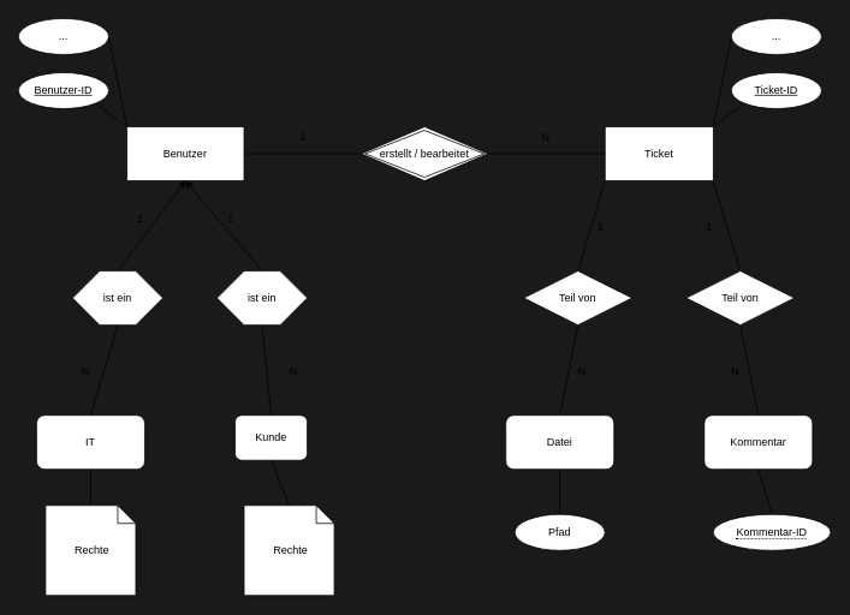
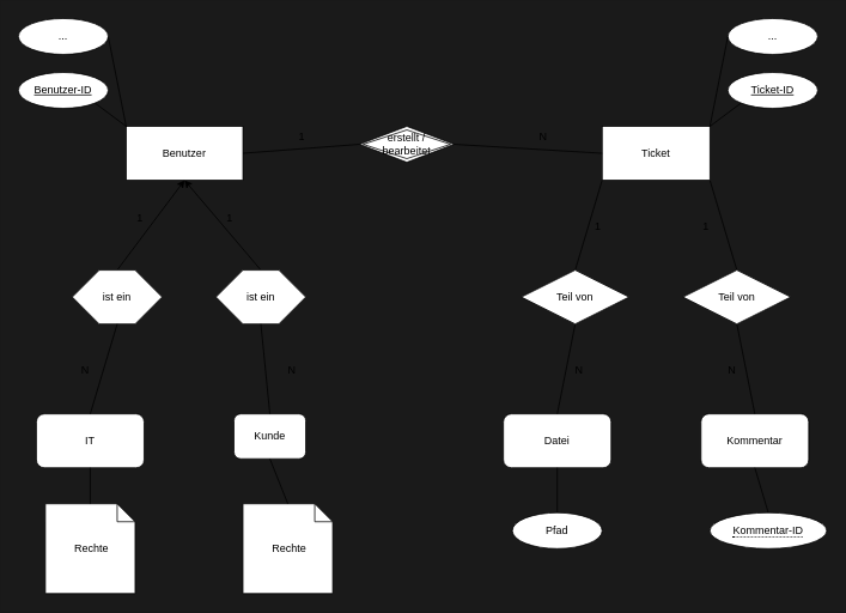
  <mxCell id="0" />
  <mxCell id="1" parent="0" />
  <mxCell id="2" value="Benutzer" style="rounded=0;whiteSpace=wrap;html=1;" parent="1" vertex="1"><mxGeometry x="140" y="140" width="130" height="60" as="geometry" /></mxCell>
  <mxCell id="3" value="Ticket" style="rounded=0;whiteSpace=wrap;html=1;" parent="1" vertex="1"><mxGeometry x="670" y="140" width="120" height="60" as="geometry" /></mxCell>
  <mxCell id="4" value="Kunde" style="rounded=1;whiteSpace=wrap;html=1;" parent="1" vertex="1"><mxGeometry x="260" y="460" width="80" height="50" as="geometry" /></mxCell>
  <mxCell id="5" value="IT" style="rounded=1;whiteSpace=wrap;html=1;" parent="1" vertex="1"><mxGeometry x="40" y="460" width="120" height="60" as="geometry" /></mxCell>
  <mxCell id="6" value="Datei" style="rounded=1;whiteSpace=wrap;html=1;" parent="1" vertex="1"><mxGeometry x="560" y="460" width="120" height="60" as="geometry" /></mxCell>
  <mxCell id="7" value="Kommentar" style="rounded=1;whiteSpace=wrap;html=1;" parent="1" vertex="1"><mxGeometry x="780" y="460" width="120" height="60" as="geometry" /></mxCell>
  <mxCell id="8" value="" style="endArrow=none;html=1;rounded=0;entryX=0;entryY=1;entryDx=0;entryDy=0;exitX=0.5;exitY=0;exitDx=0;exitDy=0;" parent="1" source="12" target="3" edge="1"><mxGeometry width="50" height="50" relative="1" as="geometry"><mxPoint x="620" y="290" as="sourcePoint" /><mxPoint x="570" y="340" as="targetPoint" /></mxGeometry></mxCell>
  <mxCell id="9" value="" style="endArrow=none;html=1;rounded=0;exitX=0.5;exitY=0;exitDx=0;exitDy=0;entryX=1;entryY=1;entryDx=0;entryDy=0;" parent="1" source="13" target="3" edge="1"><mxGeometry width="50" height="50" relative="1" as="geometry"><mxPoint x="820" y="290" as="sourcePoint" /><mxPoint x="570" y="340" as="targetPoint" /></mxGeometry></mxCell>
  <mxCell id="10" value="" style="endArrow=none;html=1;rounded=0;exitX=0.5;exitY=0;exitDx=0;exitDy=0;entryX=0.5;entryY=1;entryDx=0;entryDy=0;" parent="1" source="7" target="13" edge="1"><mxGeometry width="50" height="50" relative="1" as="geometry"><mxPoint x="520" y="390" as="sourcePoint" /><mxPoint x="820" y="370" as="targetPoint" /></mxGeometry></mxCell>
  <mxCell id="11" value="" style="endArrow=none;html=1;rounded=0;entryX=0.5;entryY=1;entryDx=0;entryDy=0;exitX=0.5;exitY=0;exitDx=0;exitDy=0;" parent="1" source="6" target="12" edge="1"><mxGeometry width="50" height="50" relative="1" as="geometry"><mxPoint x="55" y="420" as="sourcePoint" /><mxPoint x="620" y="370" as="targetPoint" /></mxGeometry></mxCell>
  <mxCell id="12" value="Teil von" style="shape=rhombus;perimeter=rhombusPerimeter;whiteSpace=wrap;html=1;align=center;" parent="1" vertex="1"><mxGeometry x="580" y="300" width="120" height="60" as="geometry" /></mxCell>
  <mxCell id="13" value="Teil von" style="shape=rhombus;perimeter=rhombusPerimeter;whiteSpace=wrap;html=1;align=center;" parent="1" vertex="1"><mxGeometry x="760" y="300" width="120" height="60" as="geometry" /></mxCell>
- <mxCell id="14" value="erstellt / bearbeitet" style="shape=rhombus;double=1;perimeter=rhombusPerimeter;whiteSpace=wrap;html=1;align=center;" parent="1" vertex="1"><mxGeometry x="400" y="140" width="140" height="60" as="geometry" /></mxCell>
+ <mxCell id="14" value="erstellt / bearbeitet" style="shape=rhombus;double=1;perimeter=rhombusPerimeter;whiteSpace=wrap;html=1;align=center;" parent="1" vertex="1"><mxGeometry x="400" y="140" width="105" height="40" as="geometry" /></mxCell>
  <mxCell id="15" value="" style="endArrow=none;html=1;rounded=0;entryX=1;entryY=0.5;entryDx=0;entryDy=0;exitX=0;exitY=0.5;exitDx=0;exitDy=0;" parent="1" source="14" target="2" edge="1"><mxGeometry relative="1" as="geometry"><mxPoint x="270" y="270" as="sourcePoint" /><mxPoint x="430" y="270" as="targetPoint" /></mxGeometry></mxCell>
  <mxCell id="16" value="1" style="resizable=0;html=1;whiteSpace=wrap;align=right;verticalAlign=bottom;" parent="15" connectable="0" vertex="1"><mxGeometry x="1" relative="1" as="geometry"><mxPoint x="70" y="-10" as="offset" /></mxGeometry></mxCell>
  <mxCell id="17" value="" style="endArrow=none;html=1;rounded=0;entryX=0;entryY=0.5;entryDx=0;entryDy=0;exitX=1;exitY=0.5;exitDx=0;exitDy=0;" parent="1" source="14" target="3" edge="1"><mxGeometry relative="1" as="geometry"><mxPoint x="450" y="250" as="sourcePoint" /><mxPoint x="610" y="250" as="targetPoint" /></mxGeometry></mxCell>
  <mxCell id="18" value="N" style="resizable=0;html=1;whiteSpace=wrap;align=right;verticalAlign=bottom;" parent="17" connectable="0" vertex="1"><mxGeometry x="1" relative="1" as="geometry"><mxPoint x="-60" y="-10" as="offset" /></mxGeometry></mxCell>
  <mxCell id="19" value="Ticket-ID" style="ellipse;whiteSpace=wrap;html=1;align=center;fontStyle=4;" parent="1" vertex="1"><mxGeometry x="810" y="80" width="100" height="40" as="geometry" /></mxCell>
  <mxCell id="20" value="Benutzer-ID" style="ellipse;whiteSpace=wrap;html=1;align=center;fontStyle=4;" parent="1" vertex="1"><mxGeometry x="20" y="80" width="100" height="40" as="geometry" /></mxCell>
  <mxCell id="21" value="" style="endArrow=none;html=1;rounded=0;entryX=1;entryY=1;entryDx=0;entryDy=0;exitX=0;exitY=0;exitDx=0;exitDy=0;" parent="1" source="2" target="20" edge="1"><mxGeometry relative="1" as="geometry"><mxPoint x="60" y="299.31" as="sourcePoint" /><mxPoint x="220" y="299.31" as="targetPoint" /></mxGeometry></mxCell>
  <mxCell id="22" value="" style="endArrow=none;html=1;rounded=0;exitX=0;exitY=1;exitDx=0;exitDy=0;entryX=1;entryY=0;entryDx=0;entryDy=0;" parent="1" source="19" target="3" edge="1"><mxGeometry relative="1" as="geometry"><mxPoint x="460" y="370" as="sourcePoint" /><mxPoint x="620" y="370" as="targetPoint" /></mxGeometry></mxCell>
  <mxCell id="23" value="" style="endArrow=classic;html=1;rounded=0;entryX=0.5;entryY=1;entryDx=0;entryDy=0;exitX=0.5;exitY=0;exitDx=0;exitDy=0;" parent="1" source="25" target="2" edge="1"><mxGeometry width="50" height="50" relative="1" as="geometry"><mxPoint x="60" y="320" as="sourcePoint" /><mxPoint x="110" y="270" as="targetPoint" /></mxGeometry></mxCell>
  <mxCell id="24" value="" style="endArrow=classic;html=1;rounded=0;entryX=0.5;entryY=1;entryDx=0;entryDy=0;exitX=0.5;exitY=0;exitDx=0;exitDy=0;" parent="1" source="26" target="2" edge="1"><mxGeometry width="50" height="50" relative="1" as="geometry"><mxPoint x="-10" y="340" as="sourcePoint" /><mxPoint x="40" y="290" as="targetPoint" /></mxGeometry></mxCell>
  <mxCell id="25" value="" style="verticalLabelPosition=bottom;verticalAlign=top;html=1;shape=hexagon;perimeter=hexagonPerimeter2;arcSize=6;size=0.3;" parent="1" vertex="1"><mxGeometry x="80" y="300" width="100" height="60" as="geometry" /></mxCell>
  <mxCell id="26" value="" style="verticalLabelPosition=bottom;verticalAlign=top;html=1;shape=hexagon;perimeter=hexagonPerimeter2;arcSize=6;size=0.3;" parent="1" vertex="1"><mxGeometry x="240" y="300" width="100" height="60" as="geometry" /></mxCell>
  <mxCell id="27" value="" style="endArrow=none;html=1;rounded=0;exitX=0.5;exitY=1;exitDx=0;exitDy=0;entryX=0.5;entryY=0;entryDx=0;entryDy=0;" parent="1" source="25" target="5" edge="1"><mxGeometry relative="1" as="geometry"><mxPoint x="460" y="370" as="sourcePoint" /><mxPoint x="620" y="370" as="targetPoint" /></mxGeometry></mxCell>
  <mxCell id="28" value="" style="endArrow=none;html=1;rounded=0;exitX=0.5;exitY=1;exitDx=0;exitDy=0;entryX=0.5;entryY=0;entryDx=0;entryDy=0;" parent="1" source="26" target="4" edge="1"><mxGeometry relative="1" as="geometry"><mxPoint x="140" y="370" as="sourcePoint" /><mxPoint x="90" y="470" as="targetPoint" /></mxGeometry></mxCell>
  <mxCell id="29" value="ist ein" style="text;html=1;align=center;verticalAlign=middle;whiteSpace=wrap;rounded=0;" parent="1" vertex="1"><mxGeometry x="100" y="315" width="60" height="30" as="geometry" /></mxCell>
  <mxCell id="30" value="ist ein" style="text;html=1;align=center;verticalAlign=middle;whiteSpace=wrap;rounded=0;" parent="1" vertex="1"><mxGeometry x="260" y="315" width="60" height="30" as="geometry" /></mxCell>
  <mxCell id="31" value="Pfad" style="ellipse;whiteSpace=wrap;html=1;align=center;" parent="1" vertex="1"><mxGeometry x="570" y="570" width="100" height="40" as="geometry" /></mxCell>
  <mxCell id="32" value="&lt;span style=&quot;border-bottom: 1px dotted&quot;&gt;Kommentar-ID&lt;/span&gt;" style="ellipse;whiteSpace=wrap;html=1;align=center;" parent="1" vertex="1"><mxGeometry x="790" y="570" width="130" height="40" as="geometry" /></mxCell>
  <mxCell id="33" value="..." style="ellipse;whiteSpace=wrap;html=1;align=center;" parent="1" vertex="1"><mxGeometry x="20" y="20" width="100" height="40" as="geometry" /></mxCell>
  <mxCell id="34" value="..." style="ellipse;whiteSpace=wrap;html=1;align=center;" parent="1" vertex="1"><mxGeometry x="810" y="20" width="100" height="40" as="geometry" /></mxCell>
  <mxCell id="35" value="" style="endArrow=none;html=1;rounded=0;entryX=1;entryY=0.5;entryDx=0;entryDy=0;exitX=0;exitY=0;exitDx=0;exitDy=0;" parent="1" source="2" target="33" edge="1"><mxGeometry relative="1" as="geometry"><mxPoint x="150" y="150" as="sourcePoint" /><mxPoint x="115" y="124" as="targetPoint" /></mxGeometry></mxCell>
  <mxCell id="36" value="" style="endArrow=none;html=1;rounded=0;entryX=0;entryY=0.5;entryDx=0;entryDy=0;exitX=1;exitY=0;exitDx=0;exitDy=0;" parent="1" source="3" target="34" edge="1"><mxGeometry relative="1" as="geometry"><mxPoint x="150" y="150" as="sourcePoint" /><mxPoint x="130" y="50" as="targetPoint" /></mxGeometry></mxCell>
  <mxCell id="37" value="" style="endArrow=none;html=1;rounded=0;entryX=0.5;entryY=1;entryDx=0;entryDy=0;exitX=0.5;exitY=0;exitDx=0;exitDy=0;" parent="1" source="32" target="7" edge="1"><mxGeometry relative="1" as="geometry"><mxPoint x="740" y="700" as="sourcePoint" /><mxPoint x="760" y="600" as="targetPoint" /></mxGeometry></mxCell>
  <mxCell id="38" value="" style="endArrow=none;html=1;rounded=0;entryX=0.5;entryY=1;entryDx=0;entryDy=0;exitX=0.5;exitY=0;exitDx=0;exitDy=0;" parent="1" source="31" target="6" edge="1"><mxGeometry relative="1" as="geometry"><mxPoint x="680" y="700" as="sourcePoint" /><mxPoint x="700" y="600" as="targetPoint" /></mxGeometry></mxCell>
  <mxCell id="39" value="1" style="resizable=0;html=1;whiteSpace=wrap;align=right;verticalAlign=bottom;" parent="1" connectable="0" vertex="1"><mxGeometry x="669.995" y="260" as="geometry" /></mxCell>
  <mxCell id="40" value="1" style="resizable=0;html=1;whiteSpace=wrap;align=right;verticalAlign=bottom;" parent="1" connectable="0" vertex="1"><mxGeometry x="789.995" y="260" as="geometry" /></mxCell>
  <mxCell id="41" value="N" style="resizable=0;html=1;whiteSpace=wrap;align=right;verticalAlign=bottom;" parent="1" connectable="0" vertex="1"><mxGeometry x="650.005" y="420" as="geometry" /></mxCell>
  <mxCell id="42" value="N" style="resizable=0;html=1;whiteSpace=wrap;align=right;verticalAlign=bottom;" parent="1" connectable="0" vertex="1"><mxGeometry x="820.005" y="420" as="geometry" /></mxCell>
  <mxCell id="43" value="1" style="resizable=0;html=1;whiteSpace=wrap;align=right;verticalAlign=bottom;" parent="1" connectable="0" vertex="1"><mxGeometry x="159.995" y="250" as="geometry" /></mxCell>
  <mxCell id="44" value="1" style="resizable=0;html=1;whiteSpace=wrap;align=right;verticalAlign=bottom;" parent="1" connectable="0" vertex="1"><mxGeometry x="259.995" y="250" as="geometry" /></mxCell>
  <mxCell id="45" value="N" style="resizable=0;html=1;whiteSpace=wrap;align=right;verticalAlign=bottom;" parent="1" connectable="0" vertex="1"><mxGeometry x="330.005" y="420" as="geometry" /></mxCell>
  <mxCell id="46" value="N" style="resizable=0;html=1;whiteSpace=wrap;align=right;verticalAlign=bottom;" parent="1" connectable="0" vertex="1"><mxGeometry x="100.005" y="420" as="geometry" /></mxCell>
  <mxCell id="47" value="&amp;nbsp;Rechte" style="shape=note;size=20;whiteSpace=wrap;html=1;" parent="1" vertex="1"><mxGeometry x="50" y="560" width="100" height="100" as="geometry" /></mxCell>
  <mxCell id="48" value="&amp;nbsp;Rechte" style="shape=note;size=20;whiteSpace=wrap;html=1;" parent="1" vertex="1"><mxGeometry x="270" y="560" width="100" height="100" as="geometry" /></mxCell>
  <mxCell id="49" value="" style="endArrow=none;html=1;rounded=0;exitX=0.5;exitY=1;exitDx=0;exitDy=0;entryX=0.5;entryY=0;entryDx=0;entryDy=0;entryPerimeter=0;" parent="1" source="5" target="47" edge="1"><mxGeometry relative="1" as="geometry"><mxPoint x="220" y="520" as="sourcePoint" /><mxPoint x="190" y="620" as="targetPoint" /></mxGeometry></mxCell>
  <mxCell id="50" value="" style="endArrow=none;html=1;rounded=0;exitX=0.5;exitY=1;exitDx=0;exitDy=0;entryX=0.5;entryY=0;entryDx=0;entryDy=0;entryPerimeter=0;" parent="1" source="4" target="48" edge="1"><mxGeometry relative="1" as="geometry"><mxPoint x="110" y="530" as="sourcePoint" /><mxPoint x="110" y="570" as="targetPoint" /></mxGeometry></mxCell>
